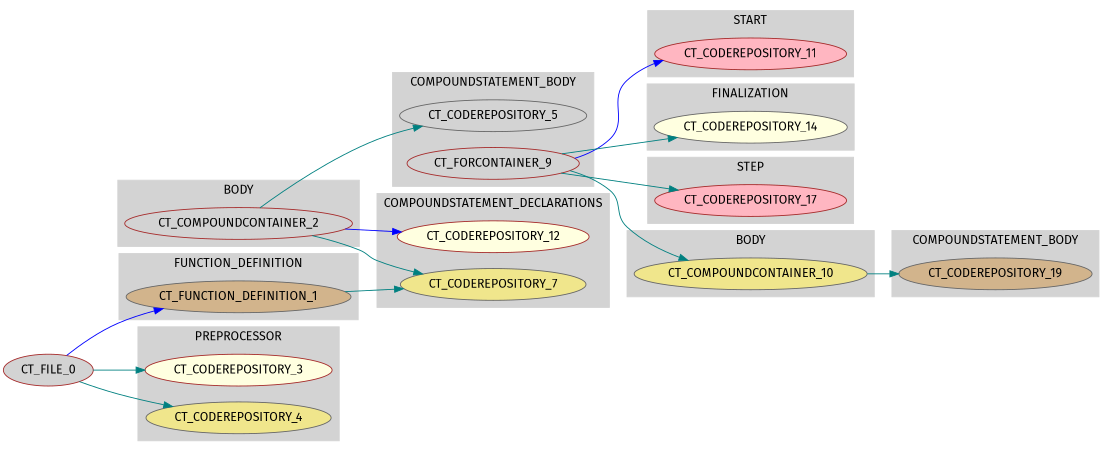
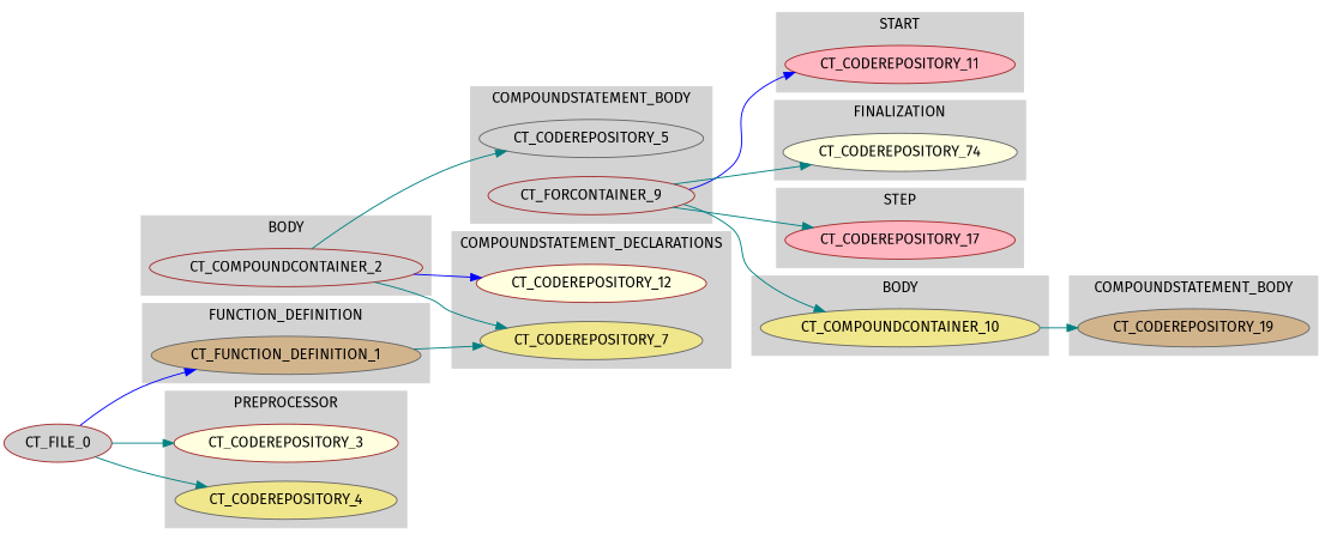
  digraph {
    fontname="Fira Sans"
    rankdir=LR
    node [color=gray40 fillcolor=lightgrey fontname="Fira Sans" style=filled]
    edge [color=teal fontname="Fira Sans"]
    CT_FUNCTION_DEFINITION_1 [fillcolor=tan]
    CT_CODEREPOSITORY_3 [color=brown fillcolor=lightyellow]
    CT_CODEREPOSITORY_4 [fillcolor=khaki]
    CT_COMPOUNDCONTAINER_2 [color=brown]
    CT_CODEREPOSITORY_5
    CT_FORCONTAINER_9 [color=brown]
    CT_CODEREPOSITORY_7 [fillcolor=khaki]
    CT_CODEREPOSITORY_12 [color=brown fillcolor=lightyellow]
    CT_CODEREPOSITORY_11 [color=brown fillcolor=lightpink]
-   CT_CODEREPOSITORY_14 [fillcolor=lightyellow]
+   CT_CODEREPOSITORY_14 [fillcolor=lightyellow label=CT_CODEREPOSITORY_74]
    CT_CODEREPOSITORY_17 [color=brown fillcolor=lightpink]
    CT_COMPOUNDCONTAINER_10 [fillcolor=khaki]
    CT_CODEREPOSITORY_19 [fillcolor=tan]
    CT_FILE_0 [color=brown]
    subgraph cluster_1 {
      color=lightgrey
      label=FUNCTION_DEFINITION
      style=filled
      CT_FUNCTION_DEFINITION_1
    }
    subgraph cluster_2 {
      color=lightgrey
      label=PREPROCESSOR
      style=filled
      CT_CODEREPOSITORY_3
      CT_CODEREPOSITORY_4
    }
    subgraph cluster_3 {
      color=lightgrey
      label=BODY
      style=filled
      CT_COMPOUNDCONTAINER_2
    }
    subgraph cluster_4 {
      color=lightgrey
      label=COMPOUNDSTATEMENT_BODY
      style=filled
      CT_CODEREPOSITORY_5
      CT_FORCONTAINER_9
    }
    subgraph cluster_5 {
      color=lightgrey
      label=COMPOUNDSTATEMENT_DECLARATIONS
      style=filled
      CT_CODEREPOSITORY_7
      CT_CODEREPOSITORY_12
    }
    subgraph cluster_6 {
      color=lightgrey
      label=START
      style=filled
      CT_CODEREPOSITORY_11
    }
    subgraph cluster_7 {
      color=lightgrey
      label=FINALIZATION
      style=filled
      CT_CODEREPOSITORY_14
    }
    subgraph cluster_8 {
      color=lightgrey
      label=STEP
      style=filled
      CT_CODEREPOSITORY_17
    }
    subgraph cluster_9 {
      color=lightgrey
      label=BODY
      style=filled
      CT_COMPOUNDCONTAINER_10
    }
    subgraph cluster_10 {
      color=lightgrey
      label=COMPOUNDSTATEMENT_BODY
      style=filled
      CT_CODEREPOSITORY_19
    }
    CT_FUNCTION_DEFINITION_1 -> CT_CODEREPOSITORY_7
    CT_COMPOUNDCONTAINER_2 -> CT_CODEREPOSITORY_5
    CT_COMPOUNDCONTAINER_2 -> CT_CODEREPOSITORY_7
    CT_COMPOUNDCONTAINER_2 -> CT_CODEREPOSITORY_12 [color=blue]
    CT_FORCONTAINER_9 -> CT_CODEREPOSITORY_11 [color=blue]
    CT_FORCONTAINER_9 -> CT_CODEREPOSITORY_14
    CT_FORCONTAINER_9 -> CT_CODEREPOSITORY_17
    CT_FORCONTAINER_9 -> CT_COMPOUNDCONTAINER_10
    CT_COMPOUNDCONTAINER_10 -> CT_CODEREPOSITORY_19
    CT_FILE_0 -> CT_FUNCTION_DEFINITION_1 [color=blue]
    CT_FILE_0 -> CT_CODEREPOSITORY_3
    CT_FILE_0 -> CT_CODEREPOSITORY_4
  }
